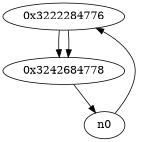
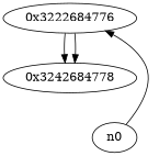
  digraph {
-   n1 [label="0x3222284776"]
+   n1 [label="0x3222684776"]
    n2 [label="0x3242684778"]
    n0
    n1 -> n2
    n1 -> n2
-   n2 -> n0
    n0 -> n1
  }
